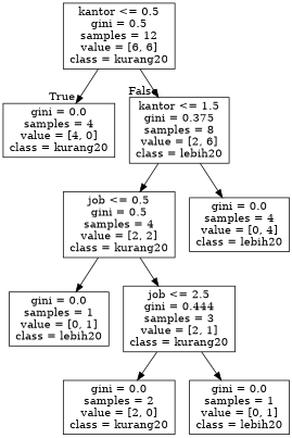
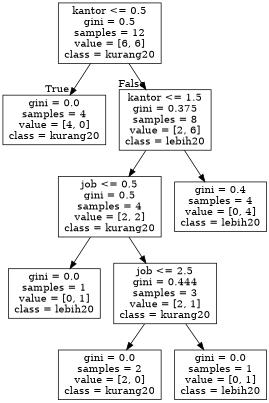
  digraph {
    node [shape=box]
    n1 [label="kantor <= 0.5\ngini = 0.5\nsamples = 12\nvalue = [6, 6]\nclass = kurang20"]
    n2 [label="gini = 0.0\nsamples = 4\nvalue = [4, 0]\nclass = kurang20"]
    n3 [label="kantor <= 1.5\ngini = 0.375\nsamples = 8\nvalue = [2, 6]\nclass = lebih20"]
    n4 [label="job <= 0.5\ngini = 0.5\nsamples = 4\nvalue = [2, 2]\nclass = kurang20"]
-   n5 [label="gini = 0.0\nsamples = 4\nvalue = [0, 4]\nclass = lebih20"]
+   n5 [label="gini = 0.4\nsamples = 4\nvalue = [0, 4]\nclass = lebih20"]
    n6 [label="gini = 0.0\nsamples = 1\nvalue = [0, 1]\nclass = lebih20"]
    n7 [label="job <= 2.5\ngini = 0.444\nsamples = 3\nvalue = [2, 1]\nclass = kurang20"]
    n8 [label="gini = 0.0\nsamples = 2\nvalue = [2, 0]\nclass = kurang20"]
    n9 [label="gini = 0.0\nsamples = 1\nvalue = [0, 1]\nclass = lebih20"]
    n1 -> n2 [headlabel=True labelangle=45 labeldistance=2.5]
    n1 -> n3 [headlabel=False labelangle=-45 labeldistance=2.5]
    n3 -> n4
    n3 -> n5
    n4 -> n6
    n4 -> n7
    n7 -> n8
    n7 -> n9
  }
